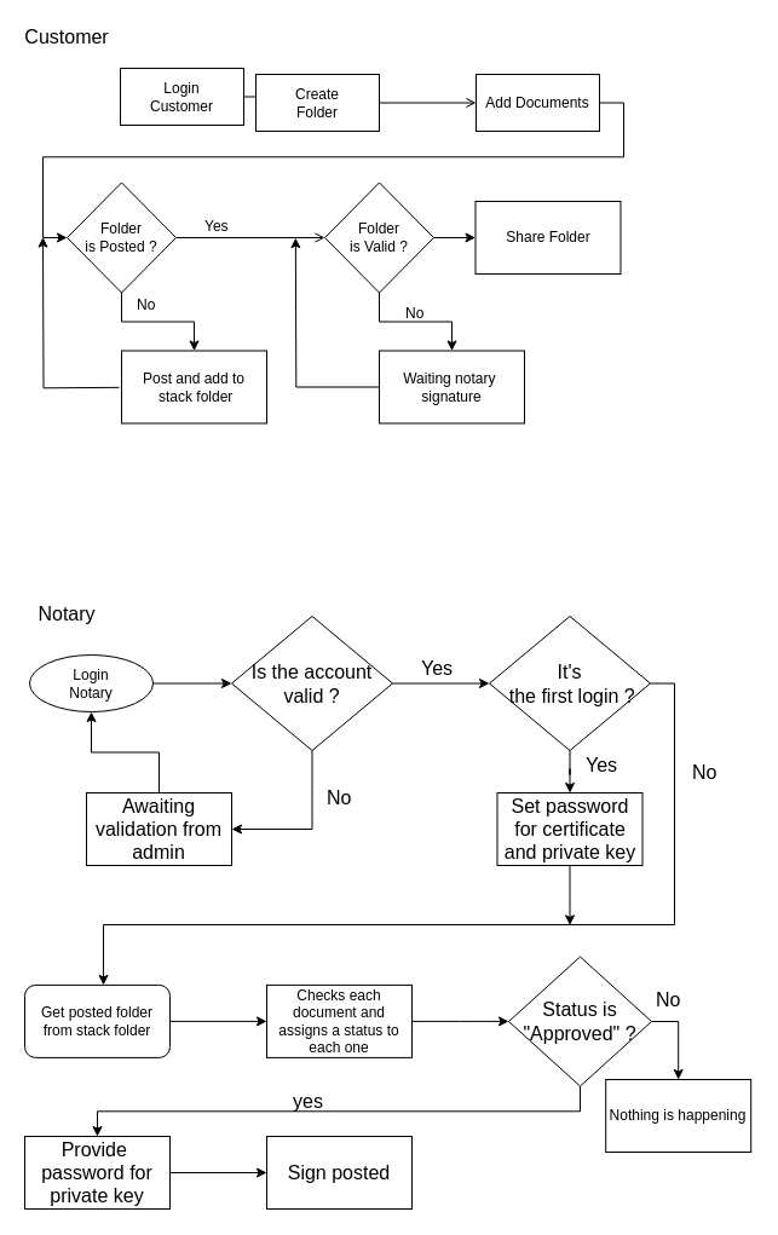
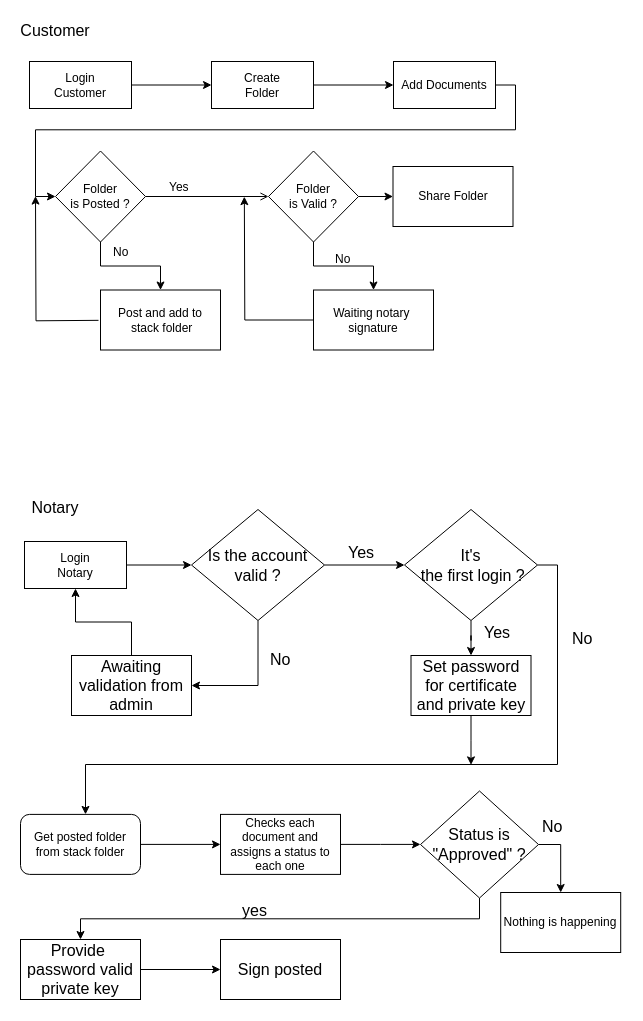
  <mxCell id="0" />
  <mxCell id="1" parent="0" />
  <mxCell id="2" value="Customer" style="text;html=1;strokeColor=none;fillColor=none;align=center;verticalAlign=middle;whiteSpace=wrap;rounded=0;strokeWidth=3;fontSize=16;" parent="1" vertex="1"><mxGeometry x="35" y="20" width="40" height="20" as="geometry" /></mxCell>
  <mxCell id="3" value="" style="edgeStyle=orthogonalEdgeStyle;rounded=0;orthogonalLoop=1;jettySize=auto;html=1;" parent="1" source="4" target="6" edge="1"><mxGeometry relative="1" as="geometry" /></mxCell>
- <mxCell id="4" value="Login &lt;br&gt;Customer" style="rounded=0;whiteSpace=wrap;html=1;" parent="1" vertex="1"><mxGeometry x="99" y="56" width="102" height="47" as="geometry" /></mxCell>
- <mxCell id="5" value="" style="edgeStyle=orthogonalEdgeStyle;rounded=0;orthogonalLoop=1;jettySize=auto;html=1;endArrow=open;" parent="1" source="6" target="8" edge="1"><mxGeometry relative="1" as="geometry" /></mxCell>
+ <mxCell id="4" value="Login &lt;br&gt;Customer" style="rounded=0;whiteSpace=wrap;html=1;" parent="1" vertex="1"><mxGeometry x="29" y="61" width="102" height="47" as="geometry" /></mxCell>
+ <mxCell id="5" value="" style="edgeStyle=orthogonalEdgeStyle;rounded=0;orthogonalLoop=1;jettySize=auto;html=1;" parent="1" source="6" target="8" edge="1"><mxGeometry relative="1" as="geometry" /></mxCell>
  <mxCell id="6" value="Create&lt;br&gt;Folder" style="rounded=0;whiteSpace=wrap;html=1;" parent="1" vertex="1"><mxGeometry x="211" y="61" width="102" height="47" as="geometry" /></mxCell>
  <mxCell id="7" style="edgeStyle=orthogonalEdgeStyle;rounded=0;orthogonalLoop=1;jettySize=auto;html=1;exitX=1;exitY=0.5;exitDx=0;exitDy=0;entryX=0;entryY=0.5;entryDx=0;entryDy=0;" parent="1" source="8" target="11" edge="1"><mxGeometry relative="1" as="geometry" /></mxCell>
  <mxCell id="8" value="Add Documents" style="rounded=0;whiteSpace=wrap;html=1;" parent="1" vertex="1"><mxGeometry x="393" y="61" width="102" height="47" as="geometry" /></mxCell>
  <mxCell id="9" style="edgeStyle=orthogonalEdgeStyle;rounded=0;orthogonalLoop=1;jettySize=auto;html=1;entryX=0.5;entryY=0;entryDx=0;entryDy=0;" parent="1" source="11" target="16" edge="1"><mxGeometry relative="1" as="geometry" /></mxCell>
  <mxCell id="10" value="" style="edgeStyle=orthogonalEdgeStyle;rounded=0;orthogonalLoop=1;jettySize=auto;html=1;endArrow=open;" parent="1" source="11" target="14" edge="1"><mxGeometry relative="1" as="geometry" /></mxCell>
  <mxCell id="11" value="Folder&lt;br&gt;is Posted ?&lt;br&gt;" style="rhombus;whiteSpace=wrap;html=1;" parent="1" vertex="1"><mxGeometry x="55" y="150.5" width="90" height="91" as="geometry" /></mxCell>
  <mxCell id="12" style="edgeStyle=orthogonalEdgeStyle;rounded=0;orthogonalLoop=1;jettySize=auto;html=1;exitX=0.5;exitY=1;exitDx=0;exitDy=0;entryX=0.5;entryY=0;entryDx=0;entryDy=0;" parent="1" source="14" target="20" edge="1"><mxGeometry relative="1" as="geometry" /></mxCell>
  <mxCell id="13" style="edgeStyle=orthogonalEdgeStyle;rounded=0;orthogonalLoop=1;jettySize=auto;html=1;entryX=0;entryY=0.5;entryDx=0;entryDy=0;" parent="1" source="14" target="22" edge="1"><mxGeometry relative="1" as="geometry" /></mxCell>
  <mxCell id="14" value="Folder&lt;br&gt;is Valid ?" style="rhombus;whiteSpace=wrap;html=1;" parent="1" vertex="1"><mxGeometry x="268" y="150.5" width="90" height="91" as="geometry" /></mxCell>
  <mxCell id="15" style="edgeStyle=orthogonalEdgeStyle;rounded=0;orthogonalLoop=1;jettySize=auto;html=1;" parent="1" edge="1"><mxGeometry relative="1" as="geometry"><mxPoint x="35" y="195.6" as="targetPoint" /><mxPoint x="98" y="319.833" as="sourcePoint" /></mxGeometry></mxCell>
  <mxCell id="16" value="Post and add to&lt;br&gt;&amp;nbsp;stack folder" style="rounded=0;whiteSpace=wrap;html=1;" parent="1" vertex="1"><mxGeometry x="100" y="289.5" width="120" height="60" as="geometry" /></mxCell>
  <mxCell id="17" value="No" style="text;html=1;resizable=0;points=[];autosize=1;align=left;verticalAlign=top;spacingTop=-4;" parent="1" vertex="1"><mxGeometry x="111" y="241.5" width="25" height="14" as="geometry" /></mxCell>
  <mxCell id="18" value="Yes&lt;br&gt;" style="text;html=1;resizable=0;points=[];autosize=1;align=left;verticalAlign=top;spacingTop=-4;" parent="1" vertex="1"><mxGeometry x="166.5" y="176.5" width="30" height="14" as="geometry" /></mxCell>
  <mxCell id="19" style="edgeStyle=orthogonalEdgeStyle;rounded=0;orthogonalLoop=1;jettySize=auto;html=1;" parent="1" source="20" edge="1"><mxGeometry relative="1" as="geometry"><mxPoint x="243.833" y="196.167" as="targetPoint" /></mxGeometry></mxCell>
  <mxCell id="20" value="Waiting notary&amp;nbsp;&lt;br&gt;signature" style="rounded=0;whiteSpace=wrap;html=1;" parent="1" vertex="1"><mxGeometry x="313" y="289.5" width="120" height="60" as="geometry" /></mxCell>
  <mxCell id="21" value="No" style="text;html=1;resizable=0;points=[];autosize=1;align=left;verticalAlign=top;spacingTop=-4;" parent="1" vertex="1"><mxGeometry x="333" y="248.5" width="25" height="14" as="geometry" /></mxCell>
  <mxCell id="22" value="Share Folder" style="rounded=0;whiteSpace=wrap;html=1;" parent="1" vertex="1"><mxGeometry x="392.5" y="166" width="120" height="60" as="geometry" /></mxCell>
  <mxCell id="23" value="Notary" style="text;html=1;strokeColor=none;fillColor=none;align=center;verticalAlign=middle;whiteSpace=wrap;rounded=0;fontSize=16;" parent="1" vertex="1"><mxGeometry x="35" y="497" width="40" height="20" as="geometry" /></mxCell>
  <mxCell id="24" style="edgeStyle=orthogonalEdgeStyle;rounded=0;orthogonalLoop=1;jettySize=auto;html=1;exitX=1;exitY=0.5;exitDx=0;exitDy=0;entryX=0;entryY=0.5;entryDx=0;entryDy=0;fontSize=16;" parent="1" source="25" target="28" edge="1"><mxGeometry relative="1" as="geometry" /></mxCell>
- <mxCell id="25" value="Login &lt;br&gt;Notary" style="ellipse;whiteSpace=wrap;html=1;" parent="1" vertex="1"><mxGeometry x="24" y="541" width="102" height="47" as="geometry" /></mxCell>
+ <mxCell id="25" value="Login &lt;br&gt;Notary" style="rounded=0;whiteSpace=wrap;html=1;" parent="1" vertex="1"><mxGeometry x="24" y="541" width="102" height="47" as="geometry" /></mxCell>
  <mxCell id="26" style="edgeStyle=orthogonalEdgeStyle;rounded=0;orthogonalLoop=1;jettySize=auto;html=1;fontSize=16;entryX=1;entryY=0.5;entryDx=0;entryDy=0;" parent="1" source="28" target="33" edge="1"><mxGeometry relative="1" as="geometry"><mxPoint x="253.5" y="666" as="targetPoint" /></mxGeometry></mxCell>
  <mxCell id="27" value="" style="edgeStyle=orthogonalEdgeStyle;rounded=0;orthogonalLoop=1;jettySize=auto;html=1;fontSize=16;" parent="1" source="28" target="31" edge="1"><mxGeometry relative="1" as="geometry" /></mxCell>
  <mxCell id="28" value="Is the account valid ?" style="rhombus;whiteSpace=wrap;html=1;strokeWidth=1;fontSize=16;" parent="1" vertex="1"><mxGeometry x="191" y="509" width="133" height="111" as="geometry" /></mxCell>
  <mxCell id="29" style="edgeStyle=orthogonalEdgeStyle;rounded=0;orthogonalLoop=1;jettySize=auto;html=1;entryX=0.5;entryY=0;entryDx=0;entryDy=0;fontSize=16;" parent="1" source="31" target="37" edge="1"><mxGeometry relative="1" as="geometry" /></mxCell>
  <mxCell id="30" style="edgeStyle=orthogonalEdgeStyle;rounded=0;orthogonalLoop=1;jettySize=auto;html=1;exitX=1;exitY=0.5;exitDx=0;exitDy=0;fontSize=16;" parent="1" source="31" target="40" edge="1"><mxGeometry relative="1" as="geometry"><mxPoint x="37" y="832.4" as="targetPoint" /><Array as="points"><mxPoint x="557" y="565" /><mxPoint x="557" y="764" /><mxPoint x="85" y="764" /></Array></mxGeometry></mxCell>
  <mxCell id="31" value="It's&lt;br&gt;&amp;nbsp;the first login&amp;nbsp;?" style="rhombus;whiteSpace=wrap;html=1;strokeWidth=1;fontSize=16;" parent="1" vertex="1"><mxGeometry x="404" y="509" width="133" height="111" as="geometry" /></mxCell>
  <mxCell id="32" style="edgeStyle=orthogonalEdgeStyle;rounded=0;orthogonalLoop=1;jettySize=auto;html=1;exitX=0.5;exitY=0;exitDx=0;exitDy=0;entryX=0.5;entryY=1;entryDx=0;entryDy=0;fontSize=16;" parent="1" source="33" target="25" edge="1"><mxGeometry relative="1" as="geometry" /></mxCell>
  <mxCell id="33" value="Awaiting validation from admin" style="rounded=0;whiteSpace=wrap;html=1;strokeWidth=1;fontSize=16;" parent="1" vertex="1"><mxGeometry x="71" y="655" width="120" height="60" as="geometry" /></mxCell>
  <mxCell id="34" value="No" style="text;html=1;resizable=0;points=[];autosize=1;align=left;verticalAlign=top;spacingTop=-4;fontSize=16;" parent="1" vertex="1"><mxGeometry x="268" y="647" width="30" height="19" as="geometry" /></mxCell>
  <mxCell id="35" value="Yes" style="text;html=1;resizable=0;points=[];autosize=1;align=left;verticalAlign=top;spacingTop=-4;fontSize=16;" parent="1" vertex="1"><mxGeometry x="346" y="540" width="36" height="19" as="geometry" /></mxCell>
  <mxCell id="36" style="edgeStyle=orthogonalEdgeStyle;rounded=0;orthogonalLoop=1;jettySize=auto;html=1;fontSize=16;" parent="1" source="37" edge="1"><mxGeometry relative="1" as="geometry"><mxPoint x="470.5" y="764.4" as="targetPoint" /></mxGeometry></mxCell>
  <mxCell id="37" value="Set password for certificate and private key" style="rounded=0;whiteSpace=wrap;html=1;strokeWidth=1;fontSize=16;" parent="1" vertex="1"><mxGeometry x="410.5" y="655" width="120" height="60" as="geometry" /></mxCell>
  <mxCell id="38" value="Yes" style="text;html=1;resizable=0;points=[];autosize=1;align=left;verticalAlign=top;spacingTop=-4;fontSize=16;" parent="1" vertex="1"><mxGeometry x="482" y="620" width="36" height="19" as="geometry" /></mxCell>
  <mxCell id="39" value="" style="edgeStyle=orthogonalEdgeStyle;rounded=0;orthogonalLoop=1;jettySize=auto;html=1;fontSize=16;" parent="1" source="40" target="42" edge="1"><mxGeometry relative="1" as="geometry" /></mxCell>
  <mxCell id="40" value="Get posted folder from stack folder" style="whiteSpace=wrap;html=1;rounded=1;" parent="1" vertex="1"><mxGeometry x="20" y="813.9" width="120" height="60" as="geometry" /></mxCell>
  <mxCell id="41" value="" style="edgeStyle=orthogonalEdgeStyle;rounded=0;orthogonalLoop=1;jettySize=auto;html=1;fontSize=16;" parent="1" source="42" edge="1"><mxGeometry relative="1" as="geometry"><mxPoint x="420" y="843.9" as="targetPoint" /></mxGeometry></mxCell>
  <mxCell id="42" value="Checks each document and assigns a status to each one" style="rounded=0;whiteSpace=wrap;html=1;" parent="1" vertex="1"><mxGeometry x="220" y="813.9" width="120" height="60" as="geometry" /></mxCell>
  <mxCell id="43" value="No" style="text;html=1;resizable=0;points=[];autosize=1;align=left;verticalAlign=top;spacingTop=-4;fontSize=16;" parent="1" vertex="1"><mxGeometry x="570" y="626" width="30" height="19" as="geometry" /></mxCell>
  <mxCell id="44" style="edgeStyle=orthogonalEdgeStyle;rounded=0;orthogonalLoop=1;jettySize=auto;html=1;exitX=0.5;exitY=1;exitDx=0;exitDy=0;entryX=0.5;entryY=0;entryDx=0;entryDy=0;fontSize=16;" parent="1" source="46" target="48" edge="1"><mxGeometry relative="1" as="geometry" /></mxCell>
  <mxCell id="45" style="edgeStyle=orthogonalEdgeStyle;rounded=0;orthogonalLoop=1;jettySize=auto;html=1;exitX=1;exitY=0.5;exitDx=0;exitDy=0;fontSize=16;" parent="1" source="46" target="51" edge="1"><mxGeometry relative="1" as="geometry"><mxPoint x="560.2" y="922" as="targetPoint" /></mxGeometry></mxCell>
  <mxCell id="46" value="Status is &quot;Approved&quot; ?" style="rhombus;whiteSpace=wrap;html=1;strokeWidth=1;fontSize=16;" parent="1" vertex="1"><mxGeometry x="420" y="790.5" width="118" height="107" as="geometry" /></mxCell>
  <mxCell id="47" value="" style="edgeStyle=orthogonalEdgeStyle;rounded=0;orthogonalLoop=1;jettySize=auto;html=1;fontSize=16;" parent="1" source="48" target="49" edge="1"><mxGeometry relative="1" as="geometry" /></mxCell>
- <mxCell id="48" value="Provide&amp;nbsp; password for private key" style="rounded=0;whiteSpace=wrap;html=1;strokeWidth=1;fontSize=16;" parent="1" vertex="1"><mxGeometry x="20" y="939" width="120" height="60" as="geometry" /></mxCell>
+ <mxCell id="48" value="Provide&amp;nbsp; password valid private key" style="rounded=0;whiteSpace=wrap;html=1;strokeWidth=1;fontSize=16;" parent="1" vertex="1"><mxGeometry x="20" y="939" width="120" height="60" as="geometry" /></mxCell>
  <mxCell id="49" value="Sign posted" style="rounded=0;whiteSpace=wrap;html=1;strokeWidth=1;fontSize=16;" parent="1" vertex="1"><mxGeometry x="220" y="939" width="120" height="60" as="geometry" /></mxCell>
  <mxCell id="50" value="yes" style="text;html=1;resizable=0;points=[];autosize=1;align=left;verticalAlign=top;spacingTop=-4;fontSize=16;" parent="1" vertex="1"><mxGeometry x="240" y="897.5" width="35" height="19" as="geometry" /></mxCell>
  <mxCell id="51" value="Nothing is happening" style="rounded=0;whiteSpace=wrap;html=1;" parent="1" vertex="1"><mxGeometry x="500.2" y="892" width="120" height="60" as="geometry" /></mxCell>
  <mxCell id="52" value="No" style="text;html=1;resizable=0;points=[];autosize=1;align=left;verticalAlign=top;spacingTop=-4;fontSize=16;" parent="1" vertex="1"><mxGeometry x="540" y="814" width="30" height="19" as="geometry" /></mxCell>
